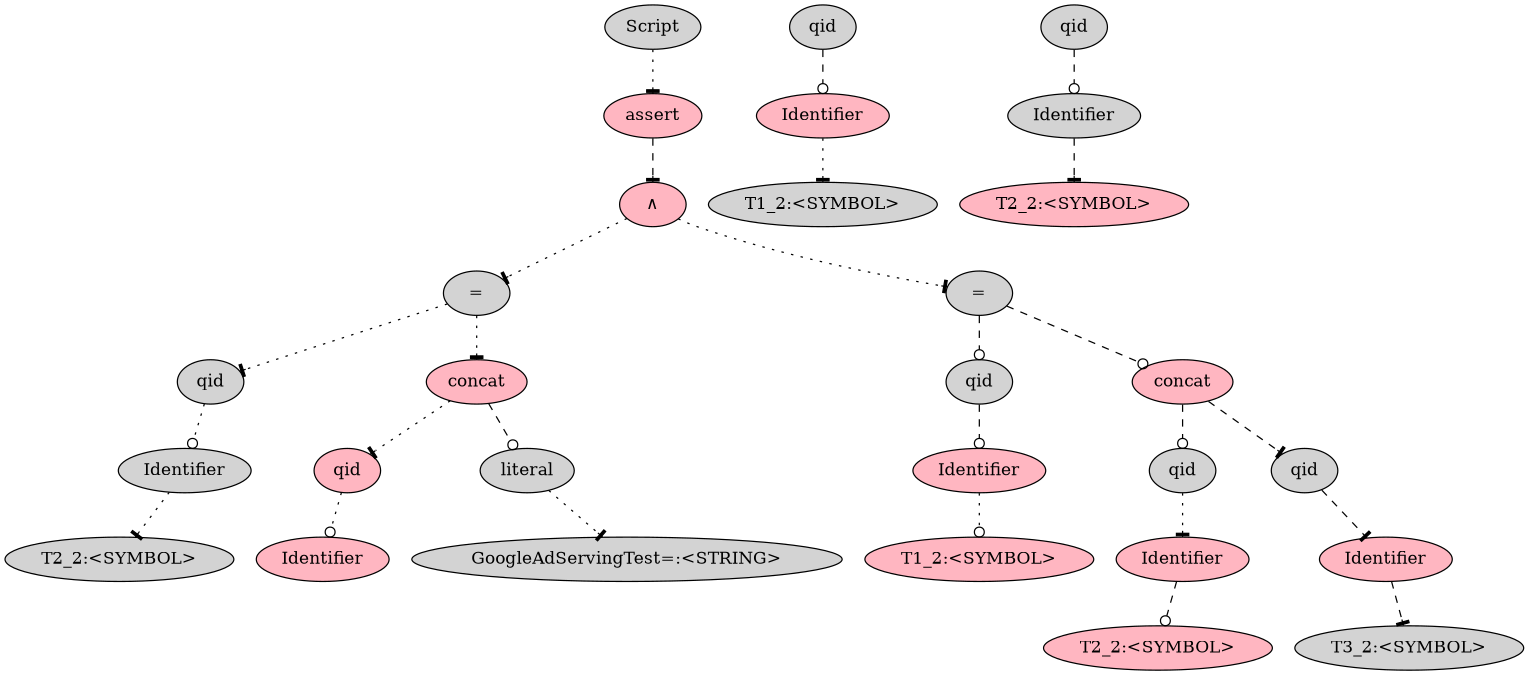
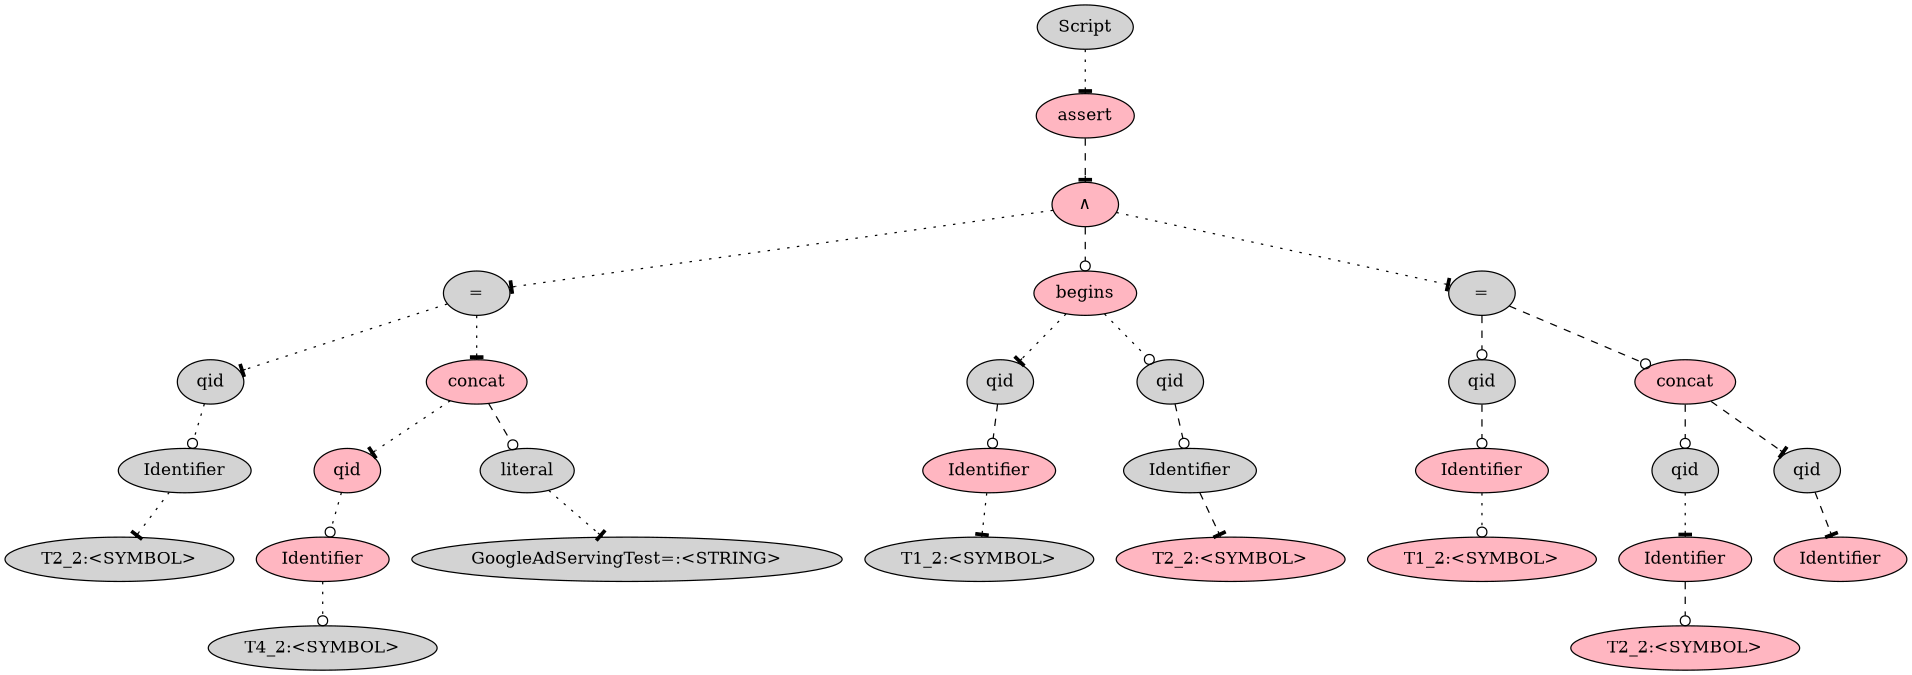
  digraph {
    node [fillcolor=lightgrey style=filled]
    edge [arrowhead=tee style=dotted]
    n1 [label=Script]
    n2 [fillcolor=lightpink label=assert]
    n3 [fillcolor=lightpink label="&and;"]
    n4 [label="="]
+   n5 [fillcolor=lightpink label=begins]
    n6 [label="="]
    n7 [label=qid]
    n8 [fillcolor=lightpink label=concat]
    n9 [label=qid]
    n10 [label=qid]
    n11 [label=qid]
    n12 [fillcolor=lightpink label=concat]
    n13 [label=Identifier]
    n14 [fillcolor=lightpink label=qid]
    n15 [label=literal]
    n16 [label="T2_2:<SYMBOL>"]
    n17 [fillcolor=lightpink label=Identifier]
    n18 [label="GoogleAdServingTest=:<STRING>"]
+   n19 [label="T4_2:<SYMBOL>"]
    n20 [fillcolor=lightpink label=Identifier]
    n21 [label=Identifier]
    n22 [label="T1_2:<SYMBOL>"]
    n23 [fillcolor=lightpink label="T2_2:<SYMBOL>"]
    n24 [fillcolor=lightpink label=Identifier]
    n25 [label=qid]
    n26 [label=qid]
    n27 [fillcolor=lightpink label="T1_2:<SYMBOL>"]
    n28 [fillcolor=lightpink label=Identifier]
    n29 [fillcolor=lightpink label=Identifier]
    n30 [fillcolor=lightpink label="T2_2:<SYMBOL>"]
-   n31 [label="T3_2:<SYMBOL>"]
    n1 -> n2
    n2 -> n3 [style=dashed]
    n3 -> n4
+   n3 -> n5 [arrowhead=odot style=dashed]
    n3 -> n6
    n4 -> n7
    n4 -> n8
+   n5 -> n9
+   n5 -> n10 [arrowhead=odot]
    n6 -> n11 [arrowhead=odot style=dashed]
    n6 -> n12 [arrowhead=odot style=dashed]
    n7 -> n13 [arrowhead=odot]
    n8 -> n14
    n8 -> n15 [arrowhead=odot style=dashed]
    n9 -> n20 [arrowhead=odot style=dashed]
    n10 -> n21 [arrowhead=odot style=dashed]
    n11 -> n24 [arrowhead=odot style=dashed]
    n12 -> n25 [arrowhead=odot style=dashed]
    n12 -> n26 [style=dashed]
    n13 -> n16
    n14 -> n17 [arrowhead=odot]
    n15 -> n18
+   n17 -> n19 [arrowhead=odot]
    n20 -> n22
    n21 -> n23 [style=dashed]
    n24 -> n27 [arrowhead=odot]
    n25 -> n28
    n26 -> n29 [style=dashed]
    n28 -> n30 [arrowhead=odot style=dashed]
-   n29 -> n31 [style=dashed]
  }
